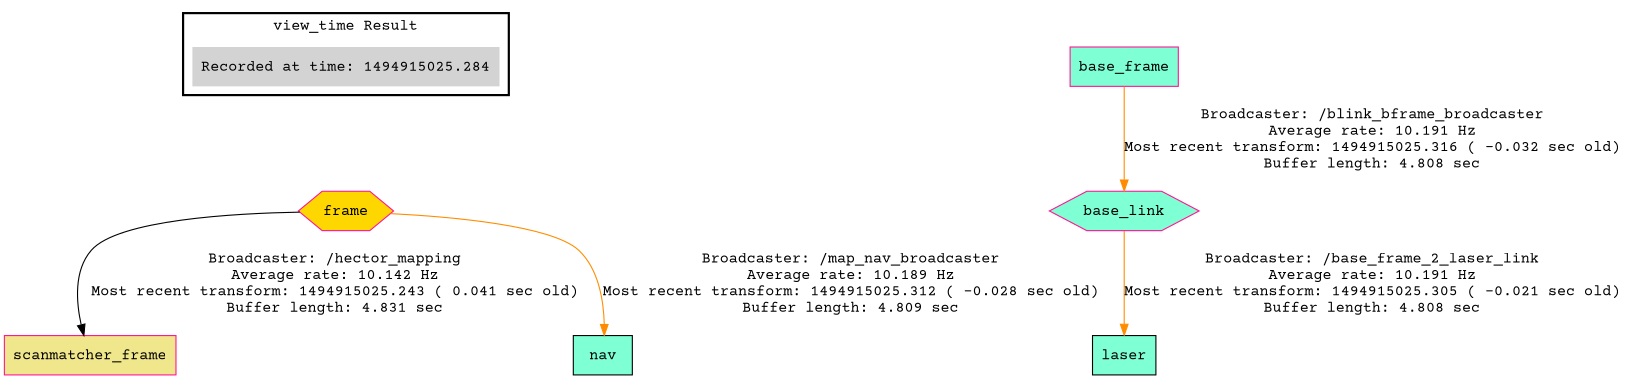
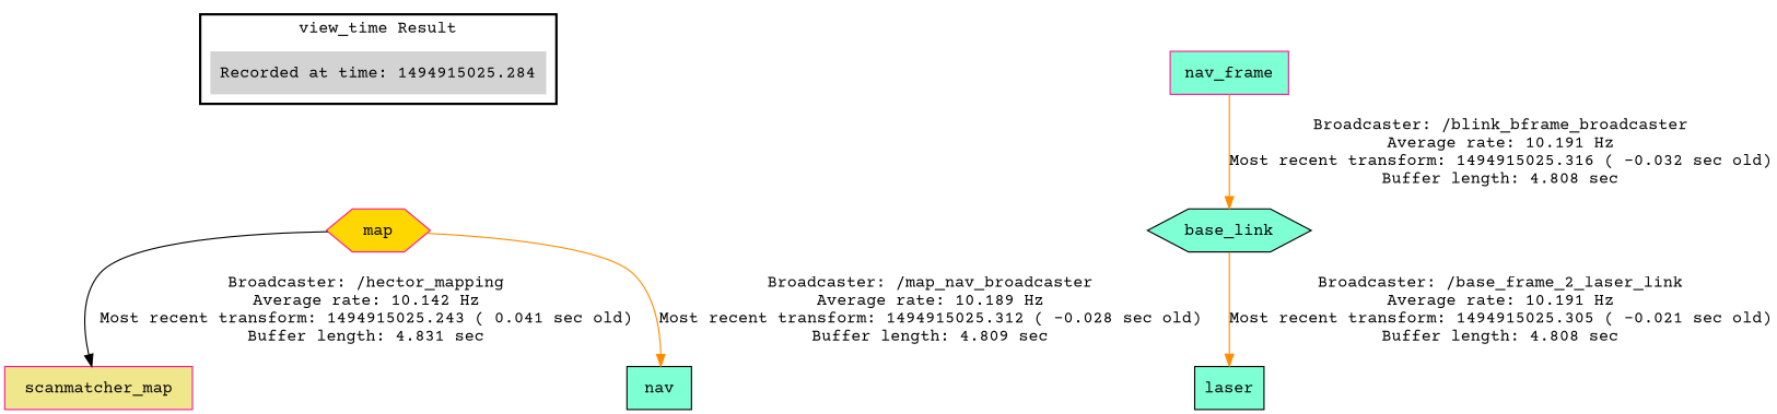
  digraph {
    fontname="Courier Prime"
    node [color=deeppink fillcolor=aquamarine fontname="Courier Prime" shape=box style=filled]
    edge [fontname="Courier Prime" color=darkorange]
    "Recorded at time: 1494915025.284" [color=black fillcolor=lightgrey shape=plaintext]
-   map [fillcolor=gold shape=hexagon label=frame]
-   base_link [shape=hexagon]
+   map [fillcolor=gold shape=hexagon]
+   base_link [color=black shape=hexagon]
    laser [color=black]
-   base_frame
-   scanmatcher_frame [fillcolor=khaki]
+   base_frame [label=nav_frame]
+   scanmatcher_frame [fillcolor=khaki label=scanmatcher_map]
    nav [color=black]
    subgraph cluster_1 {
      color=black
      label="view_time Result"
      style=bold
      "Recorded at time: 1494915025.284"
    }
    "Recorded at time: 1494915025.284" -> map [style=invis color=""]
    map -> scanmatcher_frame [color=black label="Broadcaster: /hector_mapping\nAverage rate: 10.142 Hz\nMost recent transform: 1494915025.243 ( 0.041 sec old)\nBuffer length: 4.831 sec\n"]
    map -> nav [label="Broadcaster: /map_nav_broadcaster\nAverage rate: 10.189 Hz\nMost recent transform: 1494915025.312 ( -0.028 sec old)\nBuffer length: 4.809 sec\n"]
    base_link -> laser [label="Broadcaster: /base_frame_2_laser_link\nAverage rate: 10.191 Hz\nMost recent transform: 1494915025.305 ( -0.021 sec old)\nBuffer length: 4.808 sec\n"]
    base_frame -> base_link [label="Broadcaster: /blink_bframe_broadcaster\nAverage rate: 10.191 Hz\nMost recent transform: 1494915025.316 ( -0.032 sec old)\nBuffer length: 4.808 sec\n"]
  }
